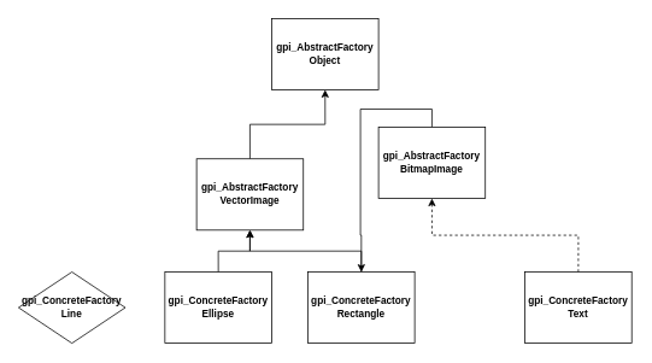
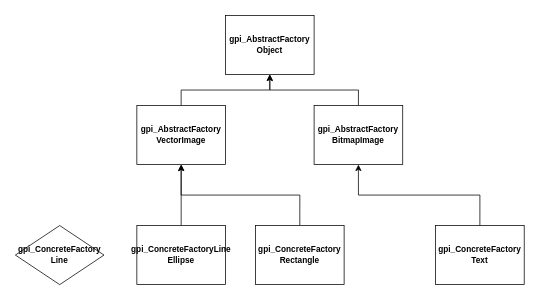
  <mxCell id="0" />
  <mxCell id="1" parent="0" />
  <mxCell id="2" value="&lt;span style=&quot;font-family: helvetica; font-weight: 700; font-size: 11px;&quot;&gt;gpi_AbstractFactory&lt;br style=&quot;font-size: 11px;&quot;&gt;Object&lt;/span&gt;" style="rounded=0;whiteSpace=wrap;html=1;fontFamily=Times New Roman;fontSize=11;" vertex="1" parent="1"><mxGeometry x="300" y="20" width="118.11" height="78.74" as="geometry" /></mxCell>
  <mxCell id="3" style="edgeStyle=orthogonalEdgeStyle;rounded=0;orthogonalLoop=1;jettySize=auto;html=1;exitX=0.5;exitY=0;exitDx=0;exitDy=0;entryX=0.5;entryY=1;entryDx=0;entryDy=0;fontFamily=Times New Roman;fontSize=11;" edge="1" parent="1" source="4" target="2"><mxGeometry relative="1" as="geometry" /></mxCell>
- <mxCell id="4" value="&lt;span style=&quot;font-family: helvetica; font-size: 11px; font-weight: 700;&quot;&gt;gpi_AbstractFactory&lt;br style=&quot;font-size: 11px;&quot;&gt;VectorImage&lt;/span&gt;" style="rounded=0;whiteSpace=wrap;html=1;fontFamily=Times New Roman;fontSize=11;" vertex="1" parent="1"><mxGeometry x="216.89" y="175" width="118.11" height="78.74" as="geometry" /></mxCell>
- <mxCell id="5" style="edgeStyle=orthogonalEdgeStyle;rounded=0;orthogonalLoop=1;jettySize=auto;html=1;exitX=0.5;exitY=0;exitDx=0;exitDy=0;fontFamily=Times New Roman;fontSize=11;" edge="1" parent="1" source="6" target="11"><mxGeometry relative="1" as="geometry" /></mxCell>
+ <mxCell id="4" value="&lt;span style=&quot;font-family: helvetica; font-size: 11px; font-weight: 700;&quot;&gt;gpi_AbstractFactory&lt;br style=&quot;font-size: 11px;&quot;&gt;VectorImage&lt;/span&gt;" style="rounded=0;whiteSpace=wrap;html=1;fontFamily=Times New Roman;fontSize=11;" vertex="1" parent="1"><mxGeometry x="181.89" y="140" width="118.11" height="78.74" as="geometry" /></mxCell>
+ <mxCell id="5" style="edgeStyle=orthogonalEdgeStyle;rounded=0;orthogonalLoop=1;jettySize=auto;html=1;exitX=0.5;exitY=0;exitDx=0;exitDy=0;entryX=0.5;entryY=1;entryDx=0;entryDy=0;fontFamily=Times New Roman;fontSize=11;" edge="1" parent="1" source="6" target="2"><mxGeometry relative="1" as="geometry" /></mxCell>
  <mxCell id="6" value="&lt;span style=&quot;font-family: helvetica; font-size: 11px; font-weight: 700;&quot;&gt;gpi_AbstractFactory&lt;br style=&quot;font-size: 11px;&quot;&gt;BitmapImage&lt;/span&gt;" style="rounded=0;whiteSpace=wrap;html=1;fontFamily=Times New Roman;fontSize=11;" vertex="1" parent="1"><mxGeometry x="418.11" y="140" width="118.11" height="78.74" as="geometry" /></mxCell>
  <mxCell id="7" value="&lt;span style=&quot;font-family: helvetica; font-size: 11px; font-weight: 700;&quot;&gt;gpi_ConcreteFactory&lt;br style=&quot;font-size: 11px;&quot;&gt;Line&lt;/span&gt;" style="rhombus;whiteSpace=wrap;html=1;fontFamily=Times New Roman;fontSize=11;" vertex="1" parent="1"><mxGeometry x="20" y="300" width="118.11" height="78.74" as="geometry" /></mxCell>
  <mxCell id="8" style="edgeStyle=orthogonalEdgeStyle;rounded=0;orthogonalLoop=1;jettySize=auto;html=1;exitX=0.5;exitY=0;exitDx=0;exitDy=0;entryX=0.5;entryY=1;entryDx=0;entryDy=0;fontFamily=Times New Roman;fontSize=11;" edge="1" parent="1" source="9" target="4"><mxGeometry relative="1" as="geometry" /></mxCell>
- <mxCell id="9" value="&lt;span style=&quot;font-family: helvetica; font-size: 11px; font-weight: 700;&quot;&gt;gpi_ConcreteFactory&lt;br style=&quot;font-size: 11px;&quot;&gt;Ellipse&lt;/span&gt;" style="rounded=0;whiteSpace=wrap;html=1;fontFamily=Times New Roman;fontSize=11;" vertex="1" parent="1"><mxGeometry x="181.89" y="300" width="118.11" height="78.74" as="geometry" /></mxCell>
+ <mxCell id="9" value="&lt;span style=&quot;font-family: helvetica; font-size: 11px; font-weight: 700;&quot;&gt;gpi_ConcreteFactoryLine&lt;br style=&quot;font-size: 11px;&quot;&gt;Ellipse&lt;/span&gt;" style="rounded=0;whiteSpace=wrap;html=1;fontFamily=Times New Roman;fontSize=11;" vertex="1" parent="1"><mxGeometry x="181.89" y="300" width="118.11" height="78.74" as="geometry" /></mxCell>
  <mxCell id="10" style="edgeStyle=orthogonalEdgeStyle;rounded=0;orthogonalLoop=1;jettySize=auto;html=1;exitX=0.5;exitY=0;exitDx=0;exitDy=0;entryX=0.5;entryY=1;entryDx=0;entryDy=0;fontFamily=Times New Roman;fontSize=11;" edge="1" parent="1" source="11" target="4"><mxGeometry relative="1" as="geometry" /></mxCell>
  <mxCell id="11" value="&lt;span style=&quot;font-family: helvetica; font-size: 11px; font-weight: 700;&quot;&gt;gpi_ConcreteFactory&lt;br style=&quot;font-size: 11px;&quot;&gt;Rectangle&lt;/span&gt;" style="rounded=0;whiteSpace=wrap;html=1;fontFamily=Times New Roman;fontSize=11;" vertex="1" parent="1"><mxGeometry x="340" y="300" width="118.11" height="78.74" as="geometry" /></mxCell>
- <mxCell id="12" style="edgeStyle=orthogonalEdgeStyle;rounded=0;orthogonalLoop=1;jettySize=auto;html=1;exitX=0.5;exitY=0;exitDx=0;exitDy=0;entryX=0.5;entryY=1;entryDx=0;entryDy=0;fontFamily=Times New Roman;fontSize=11;dashed=1;" edge="1" parent="1" source="13" target="6"><mxGeometry relative="1" as="geometry" /></mxCell>
+ <mxCell id="12" style="edgeStyle=orthogonalEdgeStyle;rounded=0;orthogonalLoop=1;jettySize=auto;html=1;exitX=0.5;exitY=0;exitDx=0;exitDy=0;entryX=0.5;entryY=1;entryDx=0;entryDy=0;fontFamily=Times New Roman;fontSize=11;" edge="1" parent="1" source="13" target="6"><mxGeometry relative="1" as="geometry" /></mxCell>
  <mxCell id="13" value="&lt;span style=&quot;font-family: helvetica; font-size: 11px; font-weight: 700;&quot;&gt;gpi_ConcreteFactory&lt;br style=&quot;font-size: 11px;&quot;&gt;Text&lt;/span&gt;" style="rounded=0;whiteSpace=wrap;html=1;fontFamily=Times New Roman;fontSize=11;" vertex="1" parent="1"><mxGeometry x="580" y="300" width="118.11" height="78.74" as="geometry" /></mxCell>
